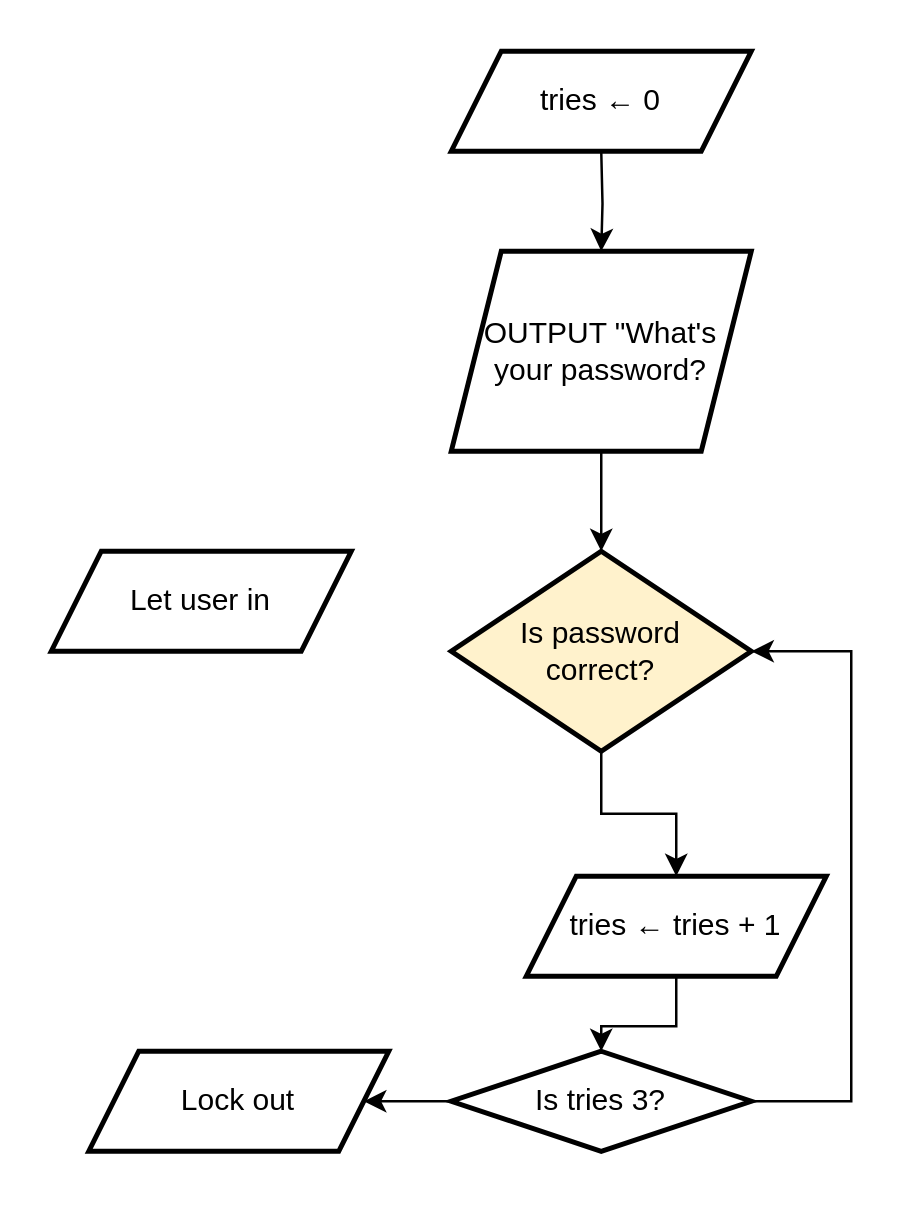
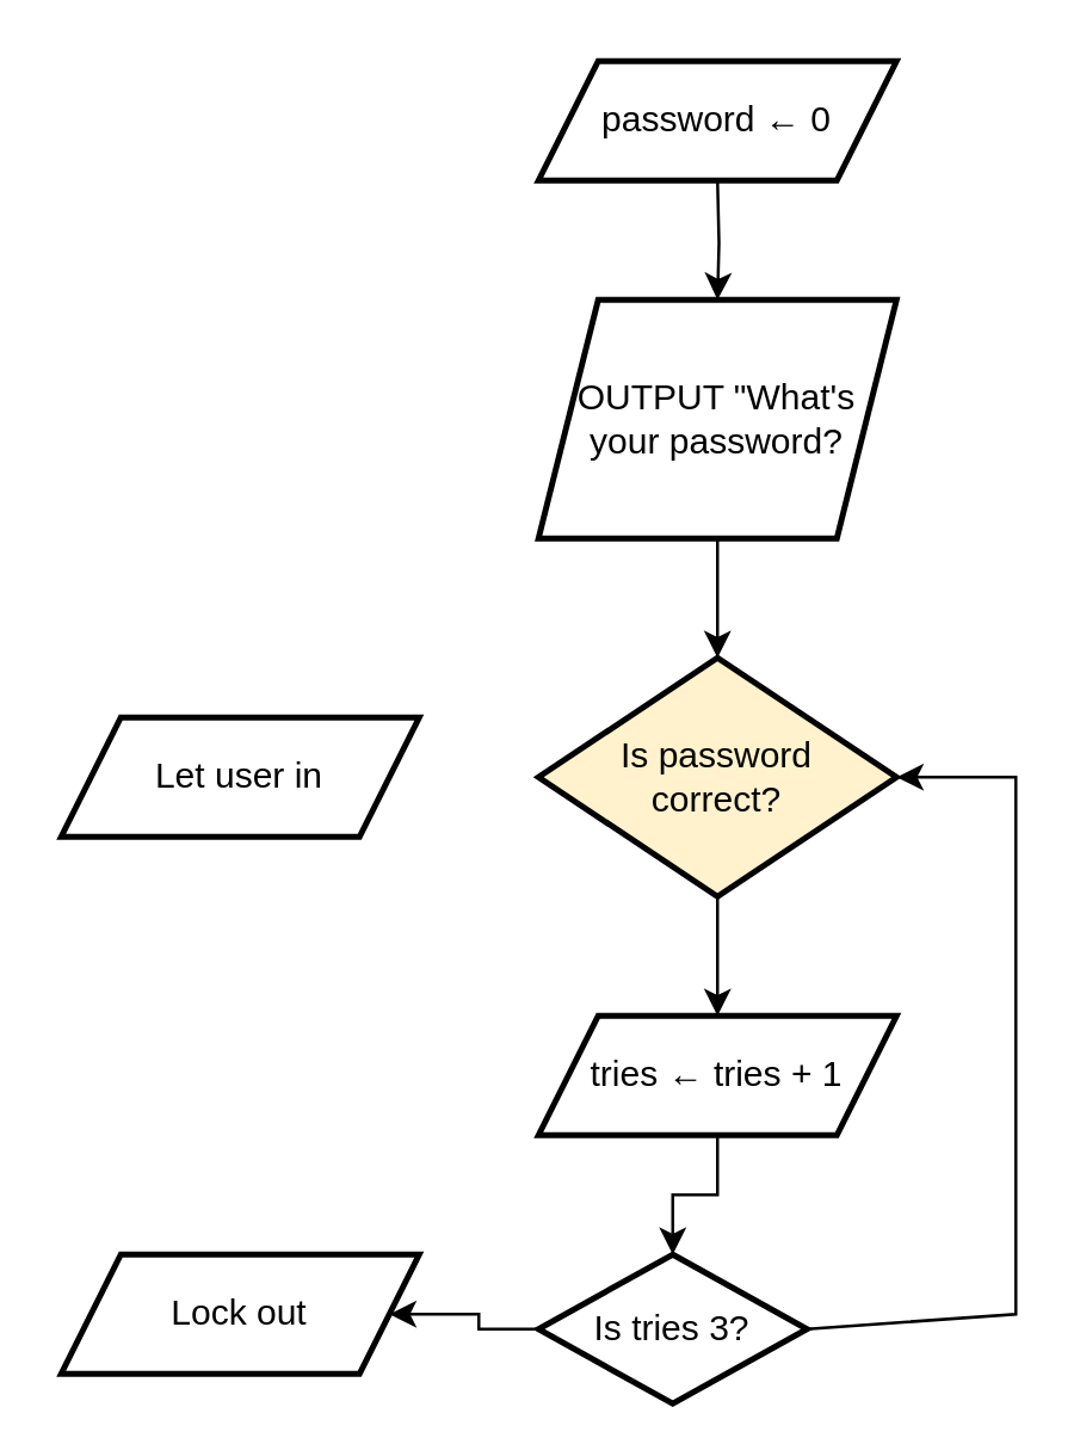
  <mxCell id="0" />
  <mxCell id="1" parent="0" />
  <mxCell id="2" value="" style="edgeStyle=orthogonalEdgeStyle;rounded=0;orthogonalLoop=1;jettySize=auto;html=1;" edge="1" parent="1" target="4"><mxGeometry relative="1" as="geometry"><mxPoint x="240" y="60" as="sourcePoint" /></mxGeometry></mxCell>
  <mxCell id="3" value="" style="edgeStyle=orthogonalEdgeStyle;rounded=0;orthogonalLoop=1;jettySize=auto;html=1;" edge="1" parent="1" source="4" target="6"><mxGeometry relative="1" as="geometry" /></mxCell>
  <mxCell id="4" value="OUTPUT &quot;What's your password?" style="shape=parallelogram;perimeter=parallelogramPerimeter;whiteSpace=wrap;html=1;fixedSize=1;strokeWidth=2;" vertex="1" parent="1"><mxGeometry x="180" y="100" width="120" height="80" as="geometry" /></mxCell>
  <mxCell id="5" value="" style="edgeStyle=orthogonalEdgeStyle;rounded=0;orthogonalLoop=1;jettySize=auto;html=1;" edge="1" parent="1" source="6" target="9"><mxGeometry relative="1" as="geometry" /></mxCell>
  <mxCell id="6" value="Is password&lt;div&gt;correct?&lt;/div&gt;" style="rhombus;whiteSpace=wrap;html=1;strokeWidth=2;fillColor=#fff2cc;" vertex="1" parent="1"><mxGeometry x="180" y="220" width="120" height="80" as="geometry" /></mxCell>
- <mxCell id="7" value="Let user in" style="shape=parallelogram;perimeter=parallelogramPerimeter;whiteSpace=wrap;html=1;fixedSize=1;strokeWidth=2;" vertex="1" parent="1"><mxGeometry x="20" y="220" width="120" height="40" as="geometry" /></mxCell>
+ <mxCell id="7" value="Let user in" style="shape=parallelogram;perimeter=parallelogramPerimeter;whiteSpace=wrap;html=1;fixedSize=1;strokeWidth=2;" vertex="1" parent="1"><mxGeometry x="20" y="240" width="120" height="40" as="geometry" /></mxCell>
  <mxCell id="8" value="" style="edgeStyle=orthogonalEdgeStyle;rounded=0;orthogonalLoop=1;jettySize=auto;html=1;" edge="1" parent="1" source="9" target="11"><mxGeometry relative="1" as="geometry" /></mxCell>
- <mxCell id="9" value="tries ← tries + 1" style="shape=parallelogram;perimeter=parallelogramPerimeter;whiteSpace=wrap;html=1;fixedSize=1;strokeWidth=2;" vertex="1" parent="1"><mxGeometry x="210" y="350" width="120" height="40" as="geometry" /></mxCell>
+ <mxCell id="9" value="tries ← tries + 1" style="shape=parallelogram;perimeter=parallelogramPerimeter;whiteSpace=wrap;html=1;fixedSize=1;strokeWidth=2;" vertex="1" parent="1"><mxGeometry x="180" y="340" width="120" height="40" as="geometry" /></mxCell>
  <mxCell id="10" value="" style="edgeStyle=orthogonalEdgeStyle;rounded=0;orthogonalLoop=1;jettySize=auto;html=1;" edge="1" parent="1" source="11" target="12"><mxGeometry relative="1" as="geometry" /></mxCell>
- <mxCell id="11" value="Is tries 3?" style="rhombus;whiteSpace=wrap;html=1;strokeWidth=2;" vertex="1" parent="1"><mxGeometry x="180" y="420" width="120" height="40" as="geometry" /></mxCell>
- <mxCell id="12" value="Lock out" style="shape=parallelogram;perimeter=parallelogramPerimeter;whiteSpace=wrap;html=1;fixedSize=1;strokeWidth=2;" vertex="1" parent="1"><mxGeometry x="35" y="420" width="120" height="40" as="geometry" /></mxCell>
+ <mxCell id="11" value="Is tries 3?" style="rhombus;whiteSpace=wrap;html=1;strokeWidth=2;" vertex="1" parent="1"><mxGeometry x="180" y="420" width="90" height="50" as="geometry" /></mxCell>
+ <mxCell id="12" value="Lock out" style="shape=parallelogram;perimeter=parallelogramPerimeter;whiteSpace=wrap;html=1;fixedSize=1;strokeWidth=2;" vertex="1" parent="1"><mxGeometry x="20" y="420" width="120" height="40" as="geometry" /></mxCell>
  <mxCell id="13" value="" style="endArrow=classic;html=1;rounded=0;entryX=1;entryY=0.5;entryDx=0;entryDy=0;exitX=1;exitY=0.5;exitDx=0;exitDy=0;" edge="1" parent="1" source="11" target="6"><mxGeometry width="50" height="50" relative="1" as="geometry"><mxPoint x="310" y="440" as="sourcePoint" /><mxPoint x="340" y="250" as="targetPoint" /><Array as="points"><mxPoint x="340" y="440" /><mxPoint x="340" y="260" /></Array></mxGeometry></mxCell>
- <mxCell id="14" value="tries ← 0" style="shape=parallelogram;perimeter=parallelogramPerimeter;whiteSpace=wrap;html=1;fixedSize=1;strokeWidth=2;" vertex="1" parent="1"><mxGeometry x="180" y="20" width="120" height="40" as="geometry" /></mxCell>
+ <mxCell id="14" value="password ← 0" style="shape=parallelogram;perimeter=parallelogramPerimeter;whiteSpace=wrap;html=1;fixedSize=1;strokeWidth=2;" vertex="1" parent="1"><mxGeometry x="180" y="20" width="120" height="40" as="geometry" /></mxCell>
